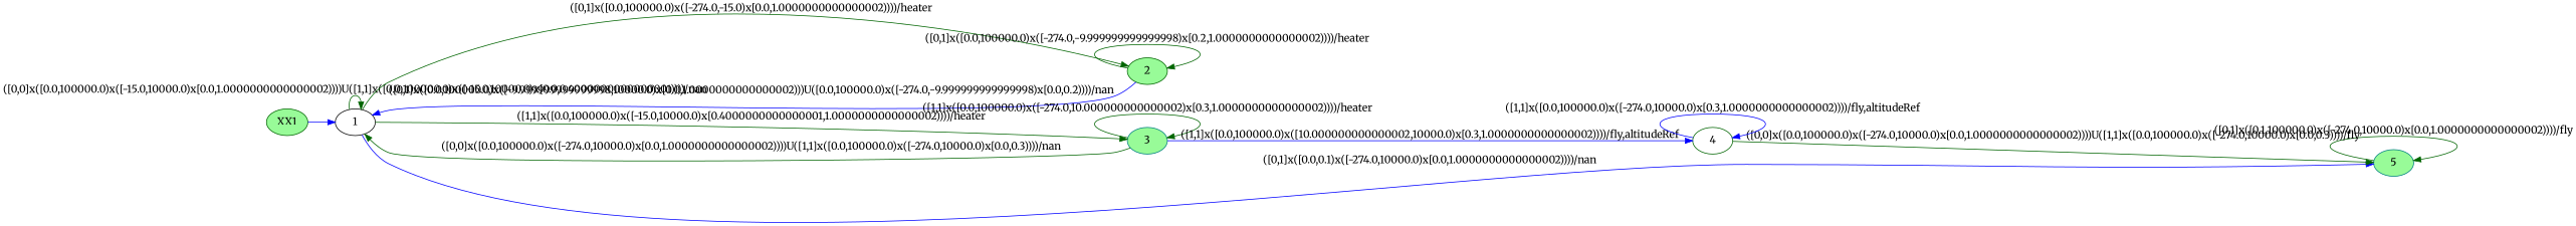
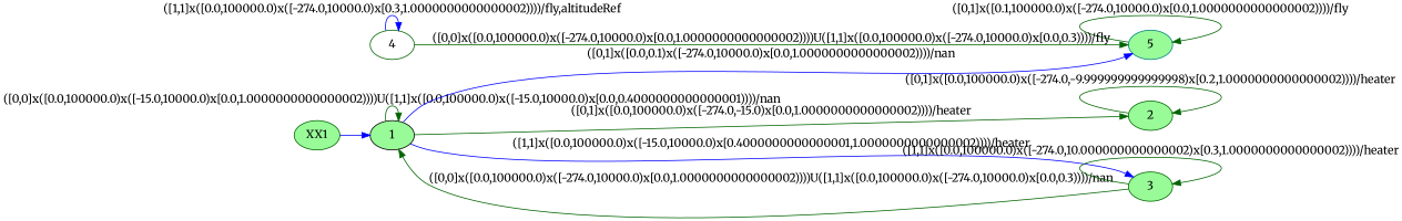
  digraph {
    fontname=Merriweather
    rankdir=LR
    node [color=darkgreen fillcolor=palegreen fontname=Merriweather style=filled]
    edge [color=darkgreen fontname=Merriweather]
-   n1 [color=black fillcolor=white label=1]
+   n1 [color=black label=1]
    n2 [label=2]
-   n3 [color=teal label=3]
+   n3 [label=3]
    n4 [color=teal label=5]
    n5 [fillcolor=white label=4]
    XX1
    n1 -> n1 [label="([0,0]x([0.0,100000.0)x([-15.0,10000.0)x[0.0,1.0000000000000002))))U([1,1]x([0.0,100000.0)x([-15.0,10000.0)x[0.0,0.4000000000000001))))/nan"]
    n1 -> n2 [label="([0,1]x([0.0,100000.0)x([-274.0,-15.0)x[0.0,1.0000000000000002))))/heater"]
-   n1 -> n3 [label="([1,1]x([0.0,100000.0)x([-15.0,10000.0)x[0.4000000000000001,1.0000000000000002))))/heater"]
+   n1 -> n3 [color=blue label="([1,1]x([0.0,100000.0)x([-15.0,10000.0)x[0.4000000000000001,1.0000000000000002))))/heater"]
    n1 -> n4 [color=blue label="([0,1]x([0.0,0.1)x([-274.0,10000.0)x[0.0,1.0000000000000002))))/nan"]
-   n2 -> n1 [color=blue label="([0,1]x([0.0,100000.0)x([-9.999999999999998,10000.0)x[0.0,1.0000000000000002)))U([0.0,100000.0)x([-274.0,-9.999999999999998)x[0.0,0.2))))/nan"]
    n2 -> n2 [label="([0,1]x([0.0,100000.0)x([-274.0,-9.999999999999998)x[0.2,1.0000000000000002))))/heater"]
    n3 -> n1 [label="([0,0]x([0.0,100000.0)x([-274.0,10000.0)x[0.0,1.0000000000000002))))U([1,1]x([0.0,100000.0)x([-274.0,10000.0)x[0.0,0.3))))/nan"]
    n3 -> n3 [label="([1,1]x([0.0,100000.0)x([-274.0,10.000000000000002)x[0.3,1.0000000000000002))))/heater"]
-   n3 -> n5 [color=blue label="([1,1]x([0.0,100000.0)x([10.000000000000002,10000.0)x[0.3,1.0000000000000002))))/fly,altitudeRef"]
    n4 -> n4 [label="([0,1]x([0.1,100000.0)x([-274.0,10000.0)x[0.0,1.0000000000000002))))/fly"]
    n5 -> n4 [label="([0,0]x([0.0,100000.0)x([-274.0,10000.0)x[0.0,1.0000000000000002))))U([1,1]x([0.0,100000.0)x([-274.0,10000.0)x[0.0,0.3))))/fly"]
    n5 -> n5 [color=blue label="([1,1]x([0.0,100000.0)x([-274.0,10000.0)x[0.3,1.0000000000000002))))/fly,altitudeRef"]
    XX1 -> n1 [color=blue]
  }
